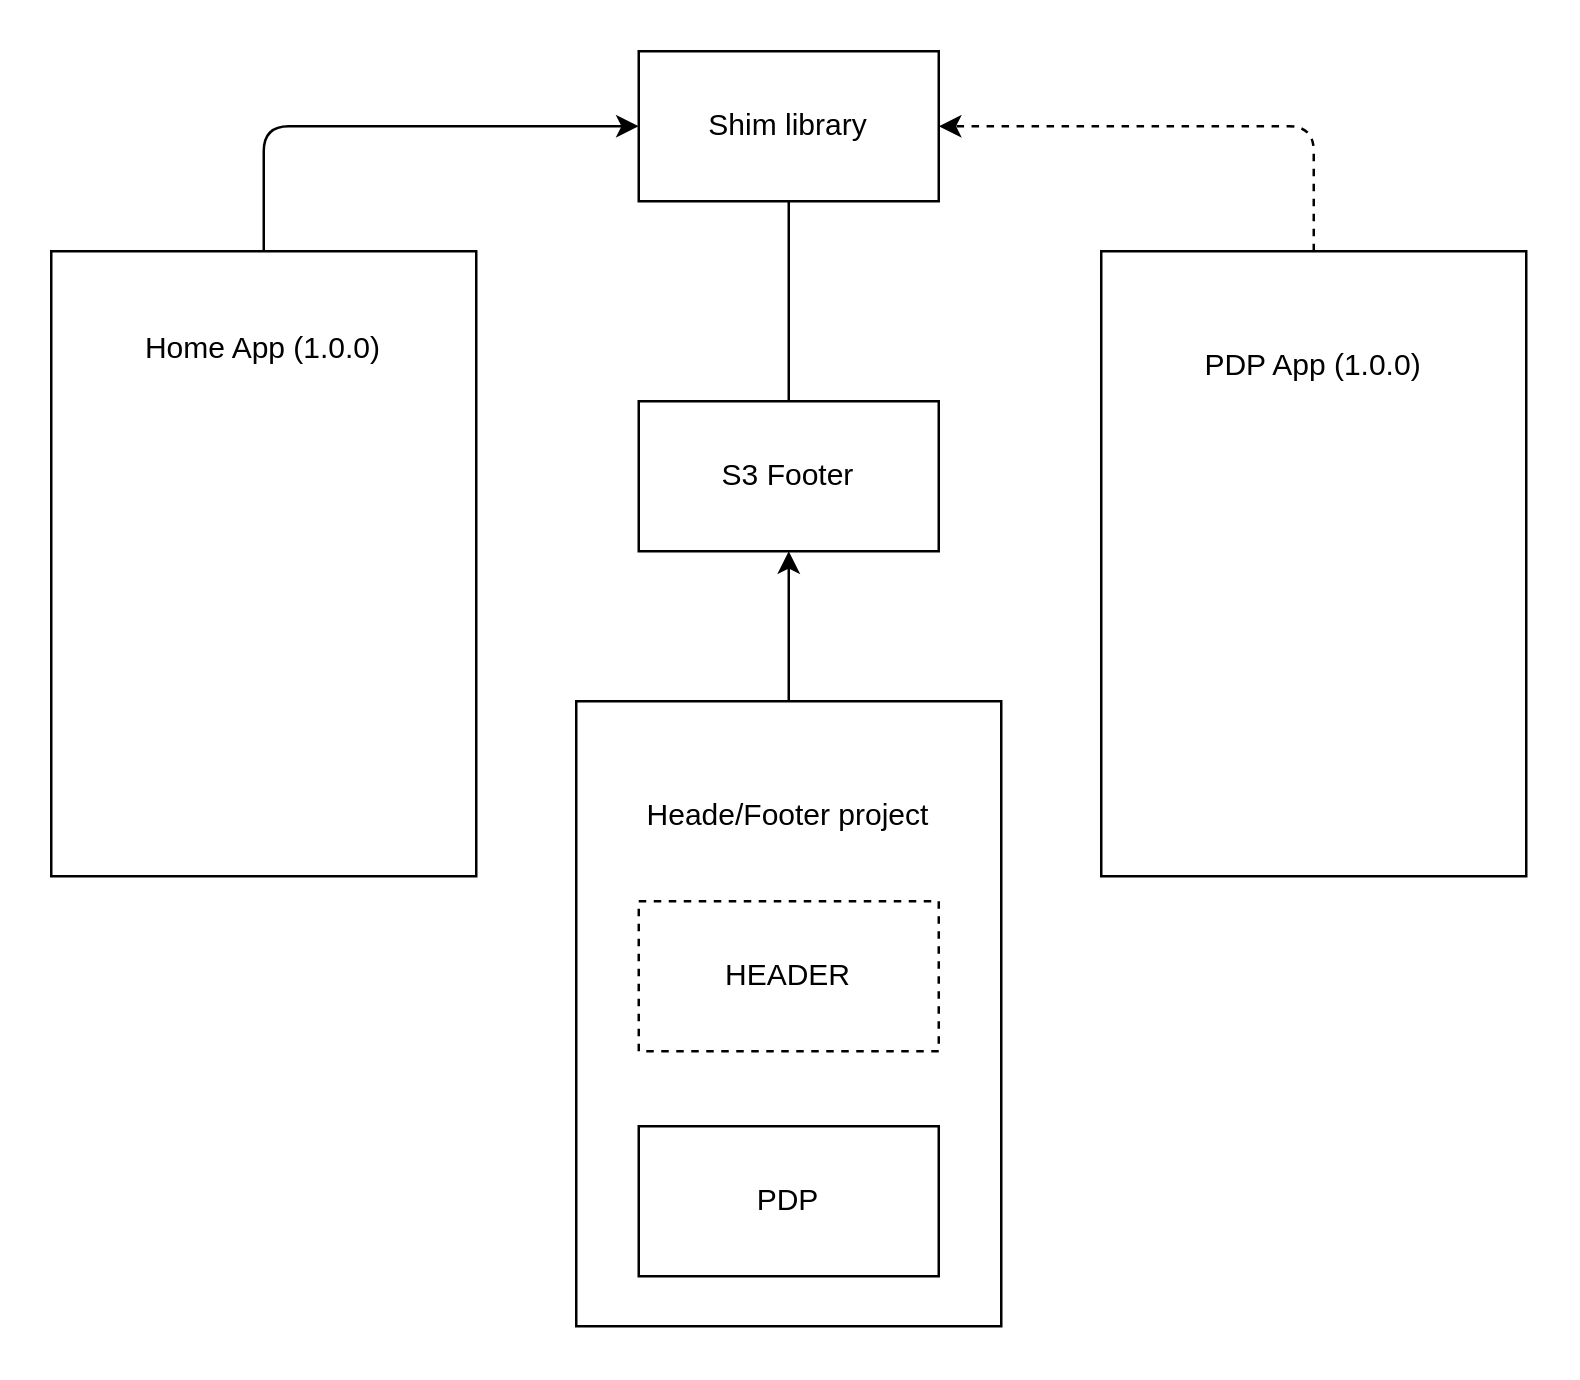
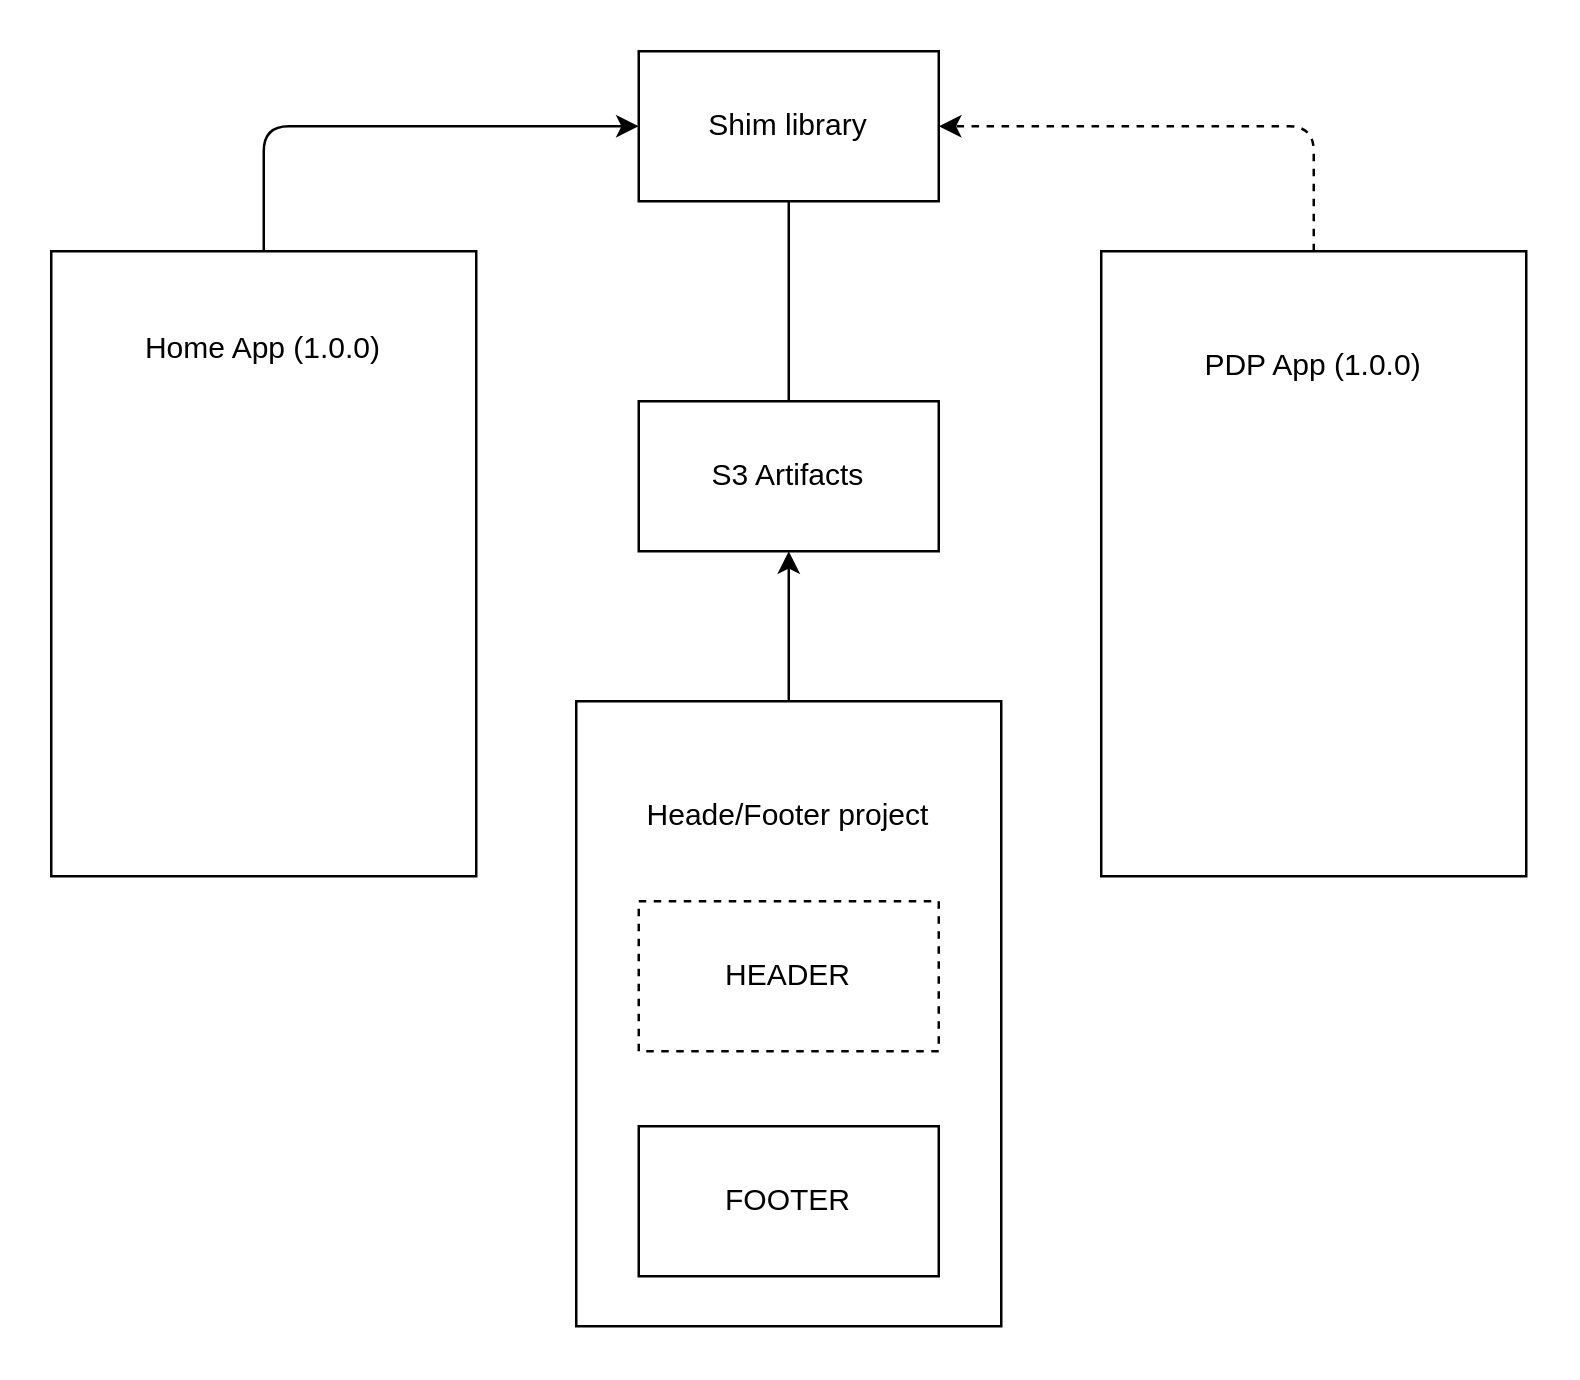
  <mxCell id="0" />
  <mxCell id="1" parent="0" />
  <mxCell id="2" style="edgeStyle=none;html=1;entryX=0;entryY=0.5;entryDx=0;entryDy=0;" edge="1" parent="1" source="3" target="12"><mxGeometry relative="1" as="geometry"><Array as="points"><mxPoint x="105" y="50" /></Array></mxGeometry></mxCell>
  <mxCell id="3" value="Home App (1.0.0)&lt;br&gt;&lt;br&gt;&lt;br&gt;&lt;br&gt;&lt;br&gt;&lt;br&gt;&lt;br&gt;&lt;br&gt;&lt;br&gt;&lt;br&gt;&lt;br&gt;&lt;br&gt;&lt;br&gt;" style="rounded=0;whiteSpace=wrap;html=1;" vertex="1" parent="1"><mxGeometry x="20" y="100" width="170" height="250" as="geometry" /></mxCell>
  <mxCell id="4" style="edgeStyle=none;html=1;entryX=1;entryY=0.5;entryDx=0;entryDy=0;dashed=1;" edge="1" parent="1" source="5" target="12"><mxGeometry relative="1" as="geometry"><Array as="points"><mxPoint x="525" y="50" /></Array></mxGeometry></mxCell>
  <mxCell id="5" value="PDP App (1.0.0)&lt;br&gt;&lt;br&gt;&lt;br&gt;&lt;br&gt;&lt;br&gt;&lt;br&gt;&lt;br&gt;&lt;br&gt;&lt;br&gt;&lt;br&gt;&lt;br&gt;&lt;br&gt;" style="rounded=0;whiteSpace=wrap;html=1;" vertex="1" parent="1"><mxGeometry x="440" y="100" width="170" height="250" as="geometry" /></mxCell>
  <mxCell id="6" value="" style="group" vertex="1" connectable="0" parent="1"><mxGeometry x="230" y="280" width="170" height="250" as="geometry" /></mxCell>
  <mxCell id="7" value="Heade/Footer project&lt;br&gt;&lt;br&gt;&lt;br&gt;&lt;br&gt;&lt;br&gt;&lt;br&gt;&lt;br&gt;&lt;br&gt;&lt;br&gt;&lt;br&gt;&lt;br&gt;&lt;br&gt;" style="rounded=0;whiteSpace=wrap;html=1;" vertex="1" parent="6"><mxGeometry width="170" height="250" as="geometry" /></mxCell>
  <mxCell id="8" value="HEADER" style="rounded=0;whiteSpace=wrap;html=1;dashed=1;" vertex="1" parent="6"><mxGeometry x="25" y="80" width="120" height="60" as="geometry" /></mxCell>
- <mxCell id="9" value="PDP" style="rounded=0;whiteSpace=wrap;html=1;" vertex="1" parent="6"><mxGeometry x="25" y="170" width="120" height="60" as="geometry" /></mxCell>
- <mxCell id="10" value="S3 Footer" style="rounded=0;whiteSpace=wrap;html=1;" vertex="1" parent="1"><mxGeometry x="255" y="160" width="120" height="60" as="geometry" /></mxCell>
+ <mxCell id="9" value="FOOTER" style="rounded=0;whiteSpace=wrap;html=1;" vertex="1" parent="6"><mxGeometry x="25" y="170" width="120" height="60" as="geometry" /></mxCell>
+ <mxCell id="10" value="S3 Artifacts" style="rounded=0;whiteSpace=wrap;html=1;" vertex="1" parent="1"><mxGeometry x="255" y="160" width="120" height="60" as="geometry" /></mxCell>
  <mxCell id="11" value="" style="edgeStyle=none;html=1;endArrow=none;" edge="1" parent="1" source="12" target="10"><mxGeometry relative="1" as="geometry" /></mxCell>
  <mxCell id="12" value="Shim library" style="whiteSpace=wrap;html=1;rounded=0;" vertex="1" parent="1"><mxGeometry x="255" y="20" width="120" height="60" as="geometry" /></mxCell>
  <mxCell id="13" value="" style="edgeStyle=none;html=1;" edge="1" parent="1" source="7" target="10"><mxGeometry relative="1" as="geometry" /></mxCell>
